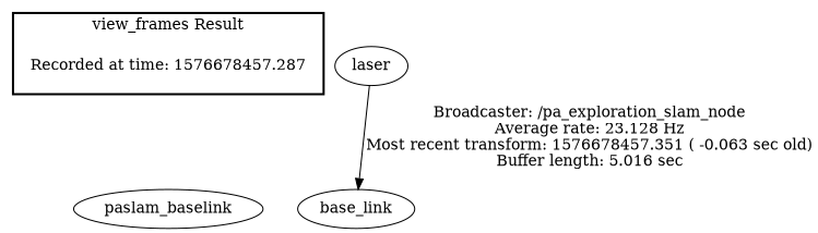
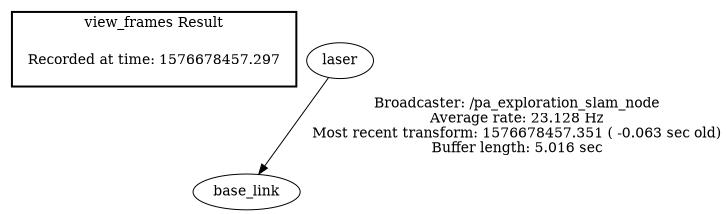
  digraph {
    edge [style=invis]
-   "Recorded at time: 1576678457.287" [shape=plaintext]
+   "Recorded at time: 1576678457.287" [shape=plaintext label="Recorded at time: 1576678457.297"]
    base_link
-   paslam_baselink
    laser
    subgraph cluster_1 {
      color=black
      label="view_frames Result"
      style=bold
      "Recorded at time: 1576678457.287"
    }
    "Recorded at time: 1576678457.287" -> base_link
-   "Recorded at time: 1576678457.287" -> paslam_baselink
    laser -> base_link [label="Broadcaster: /pa_exploration_slam_node\nAverage rate: 23.128 Hz\nMost recent transform: 1576678457.351 ( -0.063 sec old)\nBuffer length: 5.016 sec\n" style=""]
  }
